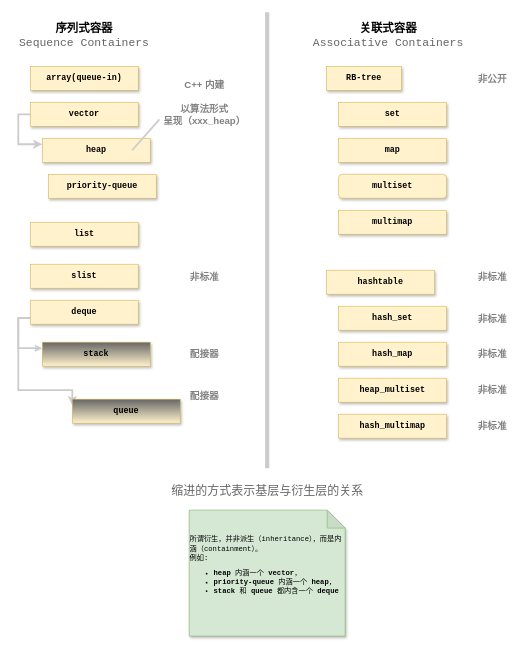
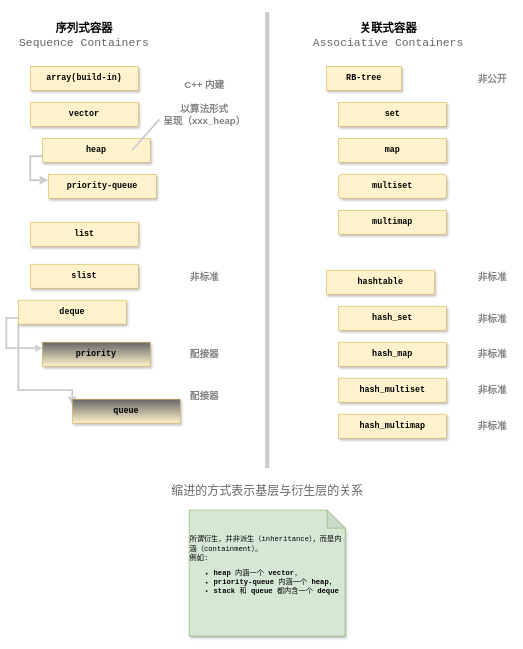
  <mxCell id="0" />
  <mxCell id="1" parent="0" />
- <mxCell id="2" value="&lt;b&gt;&lt;font style=&quot;font-size: 14px&quot; face=&quot;Courier New&quot;&gt;array(queue-in)&lt;/font&gt;&lt;/b&gt;" style="rounded=0;whiteSpace=wrap;html=1;fillColor=#fff2cc;strokeColor=#d6b656;gradientDirection=north;shadow=1;" vertex="1" parent="1"><mxGeometry x="50" y="110" width="180" height="40" as="geometry" /></mxCell>
+ <mxCell id="2" value="&lt;b&gt;&lt;font style=&quot;font-size: 14px&quot; face=&quot;Courier New&quot;&gt;array(build-in)&lt;/font&gt;&lt;/b&gt;" style="rounded=0;whiteSpace=wrap;html=1;fillColor=#fff2cc;strokeColor=#d6b656;gradientDirection=north;shadow=1;" vertex="1" parent="1"><mxGeometry x="50" y="110" width="180" height="40" as="geometry" /></mxCell>
  <mxCell id="3" value="&lt;font face=&quot;Courier New&quot; style=&quot;font-size: 19px&quot;&gt;&lt;b&gt;序列式容器&lt;/b&gt;&lt;br&gt;&lt;font style=&quot;font-size: 19px&quot; color=&quot;#666666&quot;&gt;Sequence Containers&lt;/font&gt;&lt;br&gt;&lt;/font&gt;" style="text;html=1;strokeColor=none;fillColor=none;align=center;verticalAlign=middle;whiteSpace=wrap;rounded=0;" vertex="1" parent="1"><mxGeometry y="40" width="240" height="40" as="geometry" x="20" /></mxCell>
  <mxCell id="4" value="&lt;font face=&quot;Courier New&quot; style=&quot;font-size: 19px&quot;&gt;&lt;b&gt;关联式容器&lt;/b&gt;&lt;br&gt;&lt;font style=&quot;font-size: 19px&quot; color=&quot;#666666&quot;&gt;Associative Containers&lt;/font&gt;&lt;br&gt;&lt;/font&gt;" style="text;html=1;strokeColor=none;fillColor=none;align=center;verticalAlign=middle;whiteSpace=wrap;rounded=0;" vertex="1" parent="1"><mxGeometry x="514" y="40" width="266" height="40" as="geometry" /></mxCell>
- <mxCell id="5" style="edgeStyle=orthogonalEdgeStyle;rounded=0;orthogonalLoop=1;jettySize=auto;html=1;exitX=0;exitY=0.5;exitDx=0;exitDy=0;entryX=0;entryY=0.25;entryDx=0;entryDy=0;strokeColor=#CCCCCC;strokeWidth=3;" edge="1" parent="1" source="6" target="8"><mxGeometry relative="1" as="geometry" /></mxCell>
  <mxCell id="6" value="&lt;b&gt;&lt;font style=&quot;font-size: 14px&quot; face=&quot;Courier New&quot;&gt;vector&lt;/font&gt;&lt;/b&gt;" style="rounded=0;whiteSpace=wrap;html=1;fillColor=#fff2cc;strokeColor=#d6b656;gradientDirection=north;shadow=1;" vertex="1" parent="1"><mxGeometry x="50" y="170" width="180" height="40" as="geometry" /></mxCell>
+ <mxCell id="7" style="edgeStyle=orthogonalEdgeStyle;rounded=0;orthogonalLoop=1;jettySize=auto;html=1;exitX=0;exitY=0.75;exitDx=0;exitDy=0;entryX=0;entryY=0.25;entryDx=0;entryDy=0;strokeColor=#CCCCCC;strokeWidth=3;" edge="1" parent="1" source="8" target="9"><mxGeometry relative="1" as="geometry" /></mxCell>
  <mxCell id="8" value="&lt;b&gt;&lt;font style=&quot;font-size: 14px&quot; face=&quot;Courier New&quot;&gt;heap&lt;/font&gt;&lt;/b&gt;" style="rounded=0;whiteSpace=wrap;html=1;fillColor=#fff2cc;strokeColor=#d6b656;gradientDirection=north;shadow=1;" vertex="1" parent="1"><mxGeometry x="70" y="230" width="180" height="40" as="geometry" /></mxCell>
  <mxCell id="9" value="&lt;b&gt;&lt;font style=&quot;font-size: 14px&quot; face=&quot;Courier New&quot;&gt;priority-queue&lt;/font&gt;&lt;/b&gt;" style="rounded=0;whiteSpace=wrap;html=1;fillColor=#fff2cc;strokeColor=#d6b656;gradientDirection=north;shadow=1;" vertex="1" parent="1"><mxGeometry x="80" y="290" width="180" height="40" as="geometry" /></mxCell>
  <mxCell id="10" value="&lt;b&gt;&lt;font style=&quot;font-size: 14px&quot; face=&quot;Courier New&quot;&gt;list&lt;/font&gt;&lt;/b&gt;" style="rounded=0;whiteSpace=wrap;html=1;fillColor=#fff2cc;strokeColor=#d6b656;gradientDirection=north;shadow=1;" vertex="1" parent="1"><mxGeometry x="50" y="370" width="180" height="40" as="geometry" /></mxCell>
  <mxCell id="11" value="&lt;b&gt;&lt;font style=&quot;font-size: 14px&quot; face=&quot;Courier New&quot;&gt;slist&lt;/font&gt;&lt;/b&gt;" style="rounded=0;whiteSpace=wrap;html=1;fillColor=#fff2cc;strokeColor=#d6b656;gradientDirection=north;shadow=1;" vertex="1" parent="1"><mxGeometry x="50" y="440" width="180" height="40" as="geometry" /></mxCell>
  <mxCell id="12" style="edgeStyle=orthogonalEdgeStyle;rounded=0;orthogonalLoop=1;jettySize=auto;html=1;exitX=0;exitY=0.75;exitDx=0;exitDy=0;entryX=0;entryY=0.25;entryDx=0;entryDy=0;strokeColor=#CCCCCC;strokeWidth=3;endArrow=open;" edge="1" parent="1" source="14" target="15"><mxGeometry relative="1" as="geometry" /></mxCell>
  <mxCell id="13" style="edgeStyle=orthogonalEdgeStyle;rounded=0;orthogonalLoop=1;jettySize=auto;html=1;entryX=0;entryY=0.25;entryDx=0;entryDy=0;strokeColor=#CCCCCC;strokeWidth=3;" edge="1" parent="1" source="14" target="16"><mxGeometry relative="1" as="geometry"><Array as="points"><mxPoint x="30" y="530" /><mxPoint x="30" y="650" /></Array></mxGeometry></mxCell>
- <mxCell id="14" value="&lt;b&gt;&lt;font style=&quot;font-size: 14px&quot; face=&quot;Courier New&quot;&gt;deque&lt;/font&gt;&lt;/b&gt;" style="rounded=0;whiteSpace=wrap;html=1;fillColor=#fff2cc;strokeColor=#d6b656;gradientDirection=north;shadow=1;" vertex="1" parent="1"><mxGeometry x="50" y="500" width="180" height="40" as="geometry" /></mxCell>
- <mxCell id="15" value="&lt;b&gt;&lt;font style=&quot;font-size: 14px&quot; face=&quot;Courier New&quot;&gt;stack&lt;/font&gt;&lt;/b&gt;" style="rounded=0;whiteSpace=wrap;html=1;fillColor=#fff2cc;strokeColor=#d6b656;gradientDirection=north;shadow=1;gradientColor=#666666;" vertex="1" parent="1"><mxGeometry x="70" y="570" width="180" height="40" as="geometry" /></mxCell>
+ <mxCell id="14" value="&lt;b&gt;&lt;font style=&quot;font-size: 14px&quot; face=&quot;Courier New&quot;&gt;deque&lt;/font&gt;&lt;/b&gt;" style="rounded=0;whiteSpace=wrap;html=1;fillColor=#fff2cc;strokeColor=#d6b656;gradientDirection=north;shadow=1;" vertex="1" parent="1"><mxGeometry x="30" y="500" width="180" height="40" as="geometry" /></mxCell>
+ <mxCell id="15" value="&lt;b&gt;&lt;font style=&quot;font-size: 14px&quot; face=&quot;Courier New&quot;&gt;priority&lt;/font&gt;&lt;/b&gt;" style="rounded=0;whiteSpace=wrap;html=1;fillColor=#fff2cc;strokeColor=#d6b656;gradientDirection=north;shadow=1;gradientColor=#666666;" vertex="1" parent="1"><mxGeometry x="70" y="570" width="180" height="40" as="geometry" /></mxCell>
  <mxCell id="16" value="&lt;b&gt;&lt;font style=&quot;font-size: 14px&quot; face=&quot;Courier New&quot;&gt;queue&lt;/font&gt;&lt;/b&gt;" style="rounded=0;whiteSpace=wrap;html=1;fillColor=#fff2cc;strokeColor=#d6b656;gradientDirection=north;shadow=1;gradientColor=#666666;" vertex="1" parent="1"><mxGeometry x="120" y="665" width="180" height="40" as="geometry" /></mxCell>
  <mxCell id="17" value="&lt;b&gt;&lt;font color=&quot;#808080&quot; style=&quot;font-size: 16px&quot;&gt;C++ 内建&lt;/font&gt;&lt;/b&gt;" style="text;html=1;align=center;verticalAlign=middle;resizable=0;points=[];autosize=1;" vertex="1" parent="1"><mxGeometry x="300" y="130" width="80" height="20" as="geometry" /></mxCell>
  <mxCell id="18" value="" style="endArrow=none;html=1;strokeColor=#CCCCCC;strokeWidth=3;exitX=0.833;exitY=0.5;exitDx=0;exitDy=0;exitPerimeter=0;entryX=0.002;entryY=0.71;entryDx=0;entryDy=0;entryPerimeter=0;" edge="1" parent="1" source="8" target="19"><mxGeometry width="50" height="50" relative="1" as="geometry"><mxPoint x="270" y="240" as="sourcePoint" /><mxPoint x="270" y="220" as="targetPoint" /></mxGeometry></mxCell>
  <mxCell id="19" value="&lt;font color=&quot;#808080&quot;&gt;&lt;span style=&quot;font-size: 16px&quot;&gt;&lt;b&gt;以算法形式&lt;br&gt;呈现（xxx_heap）&lt;br&gt;&lt;/b&gt;&lt;/span&gt;&lt;/font&gt;" style="text;html=1;align=center;verticalAlign=middle;resizable=0;points=[];autosize=1;" vertex="1" parent="1"><mxGeometry x="265" y="170" width="150" height="40" as="geometry" /></mxCell>
  <mxCell id="20" value="&lt;font color=&quot;#808080&quot;&gt;&lt;span style=&quot;font-size: 16px&quot;&gt;&lt;b&gt;非标准&lt;/b&gt;&lt;/span&gt;&lt;/font&gt;" style="text;html=1;align=center;verticalAlign=middle;resizable=0;points=[];autosize=1;" vertex="1" parent="1"><mxGeometry x="310" y="450" width="60" height="20" as="geometry" /></mxCell>
  <mxCell id="21" value="&lt;b&gt;&lt;font color=&quot;#808080&quot; style=&quot;font-size: 16px&quot;&gt;配接器&lt;/font&gt;&lt;/b&gt;" style="text;html=1;align=center;verticalAlign=middle;resizable=0;points=[];autosize=1;" vertex="1" parent="1"><mxGeometry x="310" y="580" width="60" height="20" as="geometry" /></mxCell>
  <mxCell id="22" value="&lt;b&gt;&lt;font color=&quot;#808080&quot; style=&quot;font-size: 16px&quot;&gt;配接器&lt;/font&gt;&lt;/b&gt;" style="text;html=1;align=center;verticalAlign=middle;resizable=0;points=[];autosize=1;" vertex="1" parent="1"><mxGeometry x="310" y="650" width="60" height="20" as="geometry" /></mxCell>
  <mxCell id="23" value="&lt;b&gt;&lt;font style=&quot;font-size: 14px&quot; face=&quot;Courier New&quot;&gt;RB-tree&lt;/font&gt;&lt;/b&gt;" style="rounded=0;whiteSpace=wrap;html=1;fillColor=#fff2cc;strokeColor=#d6b656;gradientDirection=north;shadow=1;" vertex="1" parent="1"><mxGeometry x="544" y="110" width="125" height="40" as="geometry" /></mxCell>
  <mxCell id="24" value="&lt;b&gt;&lt;font style=&quot;font-size: 14px&quot; face=&quot;Courier New&quot;&gt;set&lt;/font&gt;&lt;/b&gt;" style="rounded=0;whiteSpace=wrap;html=1;fillColor=#fff2cc;strokeColor=#d6b656;gradientDirection=north;shadow=1;" vertex="1" parent="1"><mxGeometry x="564" y="170" width="180" height="40" as="geometry" /></mxCell>
  <mxCell id="25" value="&lt;b&gt;&lt;font style=&quot;font-size: 14px&quot; face=&quot;Courier New&quot;&gt;map&lt;/font&gt;&lt;/b&gt;" style="rounded=0;whiteSpace=wrap;html=1;fillColor=#fff2cc;strokeColor=#d6b656;gradientDirection=north;shadow=1;" vertex="1" parent="1"><mxGeometry x="564" y="230" width="180" height="40" as="geometry" /></mxCell>
  <mxCell id="26" value="&lt;b&gt;&lt;font style=&quot;font-size: 14px&quot; face=&quot;Courier New&quot;&gt;multiset&lt;/font&gt;&lt;/b&gt;" style="whiteSpace=wrap;html=1;fillColor=#fff2cc;strokeColor=#d6b656;gradientDirection=north;shadow=1;rounded=1;" vertex="1" parent="1"><mxGeometry x="564" y="290" width="180" height="40" as="geometry" /></mxCell>
  <mxCell id="27" value="&lt;b&gt;&lt;font style=&quot;font-size: 14px&quot; face=&quot;Courier New&quot;&gt;multimap&lt;/font&gt;&lt;/b&gt;" style="rounded=0;whiteSpace=wrap;html=1;fillColor=#fff2cc;strokeColor=#d6b656;gradientDirection=north;shadow=1;" vertex="1" parent="1"><mxGeometry x="564" y="350" width="180" height="40" as="geometry" /></mxCell>
  <mxCell id="28" value="&lt;b&gt;&lt;font style=&quot;font-size: 14px&quot; face=&quot;Courier New&quot;&gt;hashtable&lt;/font&gt;&lt;/b&gt;" style="rounded=0;whiteSpace=wrap;html=1;fillColor=#fff2cc;strokeColor=#d6b656;gradientDirection=north;shadow=1;" vertex="1" parent="1"><mxGeometry x="544" y="450" width="180" height="40" as="geometry" /></mxCell>
  <mxCell id="29" value="&lt;b&gt;&lt;font style=&quot;font-size: 14px&quot; face=&quot;Courier New&quot;&gt;hash_set&lt;/font&gt;&lt;/b&gt;" style="rounded=0;whiteSpace=wrap;html=1;fillColor=#fff2cc;strokeColor=#d6b656;gradientDirection=north;shadow=1;" vertex="1" parent="1"><mxGeometry x="564" y="510" width="180" height="40" as="geometry" /></mxCell>
  <mxCell id="30" value="&lt;b&gt;&lt;font style=&quot;font-size: 14px&quot; face=&quot;Courier New&quot;&gt;hash_map&lt;/font&gt;&lt;/b&gt;" style="rounded=0;whiteSpace=wrap;html=1;fillColor=#fff2cc;strokeColor=#d6b656;gradientDirection=north;shadow=1;" vertex="1" parent="1"><mxGeometry x="564" y="570" width="180" height="40" as="geometry" /></mxCell>
- <mxCell id="31" value="&lt;b&gt;&lt;font style=&quot;font-size: 14px&quot; face=&quot;Courier New&quot;&gt;heap_multiset&lt;/font&gt;&lt;/b&gt;" style="rounded=0;whiteSpace=wrap;html=1;fillColor=#fff2cc;strokeColor=#d6b656;gradientDirection=north;shadow=1;" vertex="1" parent="1"><mxGeometry x="564" y="630" width="180" height="40" as="geometry" /></mxCell>
+ <mxCell id="31" value="&lt;b&gt;&lt;font style=&quot;font-size: 14px&quot; face=&quot;Courier New&quot;&gt;hash_multiset&lt;/font&gt;&lt;/b&gt;" style="rounded=0;whiteSpace=wrap;html=1;fillColor=#fff2cc;strokeColor=#d6b656;gradientDirection=north;shadow=1;" vertex="1" parent="1"><mxGeometry x="564" y="630" width="180" height="40" as="geometry" /></mxCell>
  <mxCell id="32" value="&lt;b&gt;&lt;font style=&quot;font-size: 14px&quot; face=&quot;Courier New&quot;&gt;hash_multimap&lt;/font&gt;&lt;/b&gt;" style="rounded=0;whiteSpace=wrap;html=1;fillColor=#fff2cc;strokeColor=#d6b656;gradientDirection=north;shadow=1;" vertex="1" parent="1"><mxGeometry x="564" y="690" width="180" height="40" as="geometry" /></mxCell>
  <mxCell id="33" value="" style="endArrow=none;html=1;strokeColor=#CCCCCC;strokeWidth=7;" edge="1" parent="1"><mxGeometry width="50" height="50" relative="1" as="geometry"><mxPoint x="445" y="780" as="sourcePoint" /><mxPoint x="445" y="20" as="targetPoint" /></mxGeometry></mxCell>
  <mxCell id="34" value="&lt;b&gt;&lt;font color=&quot;#808080&quot; style=&quot;font-size: 16px&quot;&gt;非公开&lt;/font&gt;&lt;/b&gt;" style="text;html=1;align=center;verticalAlign=middle;resizable=0;points=[];autosize=1;" vertex="1" parent="1"><mxGeometry x="790" y="120" width="60" height="20" as="geometry" /></mxCell>
  <mxCell id="35" value="&lt;b&gt;&lt;font color=&quot;#808080&quot; style=&quot;font-size: 16px&quot;&gt;非标准&lt;/font&gt;&lt;/b&gt;" style="text;html=1;align=center;verticalAlign=middle;resizable=0;points=[];autosize=1;" vertex="1" parent="1"><mxGeometry x="790" y="450" width="60" height="20" as="geometry" /></mxCell>
  <mxCell id="36" value="&lt;b&gt;&lt;font color=&quot;#808080&quot; style=&quot;font-size: 16px&quot;&gt;非标准&lt;/font&gt;&lt;/b&gt;" style="text;html=1;align=center;verticalAlign=middle;resizable=0;points=[];autosize=1;" vertex="1" parent="1"><mxGeometry x="790" y="520" width="60" height="20" as="geometry" /></mxCell>
  <mxCell id="37" value="&lt;b&gt;&lt;font color=&quot;#808080&quot; style=&quot;font-size: 16px&quot;&gt;非标准&lt;/font&gt;&lt;/b&gt;" style="text;html=1;align=center;verticalAlign=middle;resizable=0;points=[];autosize=1;" vertex="1" parent="1"><mxGeometry x="790" y="580" width="60" height="20" as="geometry" /></mxCell>
  <mxCell id="38" value="&lt;b&gt;&lt;font color=&quot;#808080&quot; style=&quot;font-size: 16px&quot;&gt;非标准&lt;/font&gt;&lt;/b&gt;" style="text;html=1;align=center;verticalAlign=middle;resizable=0;points=[];autosize=1;" vertex="1" parent="1"><mxGeometry x="790" y="640" width="60" height="20" as="geometry" /></mxCell>
  <mxCell id="39" value="&lt;b&gt;&lt;font color=&quot;#808080&quot; style=&quot;font-size: 16px&quot;&gt;非标准&lt;/font&gt;&lt;/b&gt;" style="text;html=1;align=center;verticalAlign=middle;resizable=0;points=[];autosize=1;" vertex="1" parent="1"><mxGeometry x="790" y="700" width="60" height="20" as="geometry" /></mxCell>
  <mxCell id="40" value="&lt;font style=&quot;font-size: 20px&quot; face=&quot;Courier New&quot; color=&quot;#666666&quot;&gt;缩进的方式表示基层与衍生层的关系&lt;/font&gt;" style="text;html=1;align=center;verticalAlign=middle;resizable=0;points=[];autosize=1;" vertex="1" parent="1"><mxGeometry x="275" y="810" width="340" height="20" as="geometry" /></mxCell>
  <mxCell id="41" value="&lt;p style=&quot;line-height: 150%&quot;&gt;&lt;/p&gt;&lt;div style=&quot;text-align: left&quot;&gt;&lt;span&gt;&lt;font face=&quot;Courier New&quot;&gt;所谓衍生，并非派生（inheritance），而是内涵（containment）。&lt;/font&gt;&lt;/span&gt;&lt;/div&gt;&lt;div style=&quot;text-align: left&quot;&gt;&lt;span&gt;&lt;font face=&quot;Courier New&quot;&gt;例如:&lt;/font&gt;&lt;/span&gt;&lt;/div&gt;&lt;div style=&quot;text-align: left&quot;&gt;&lt;ul style=&quot;font-family: &amp;#34;courier new&amp;#34; ; font-weight: bold&quot;&gt;&lt;li&gt;&lt;b&gt;heap&lt;/b&gt;&lt;span style=&quot;font-weight: normal&quot;&gt; 内涵一个 &lt;/span&gt;&lt;span&gt;vector&lt;/span&gt;&lt;span style=&quot;font-weight: normal&quot;&gt;，&lt;/span&gt;&lt;/li&gt;&lt;li&gt;&lt;b&gt;priority-queue&lt;/b&gt;&lt;span style=&quot;font-weight: normal&quot;&gt; 内涵一个 &lt;/span&gt;&lt;b&gt;heap&lt;/b&gt;&lt;span style=&quot;font-weight: normal&quot;&gt;，&lt;/span&gt;&lt;/li&gt;&lt;li&gt;&lt;b&gt;stack&lt;/b&gt;&lt;span style=&quot;font-weight: normal&quot;&gt; 和 &lt;/span&gt;&lt;b&gt;queue&lt;/b&gt;&lt;span style=&quot;font-weight: normal&quot;&gt; 都内含一个 &lt;/span&gt;&lt;b&gt;deque&lt;/b&gt;&lt;/li&gt;&lt;/ul&gt;&lt;font face=&quot;courier new&quot;&gt;&lt;b&gt;&lt;br&gt;&lt;/b&gt;&lt;/font&gt;&lt;/div&gt;&lt;p&gt;&lt;/p&gt;" style="shape=note;whiteSpace=wrap;html=1;backgroundOutline=1;darkOpacity=0.05;shadow=1;strokeColor=#82b366;fillColor=#d5e8d4;" vertex="1" parent="1"><mxGeometry x="315" y="850" width="260" height="210" as="geometry" /></mxCell>
